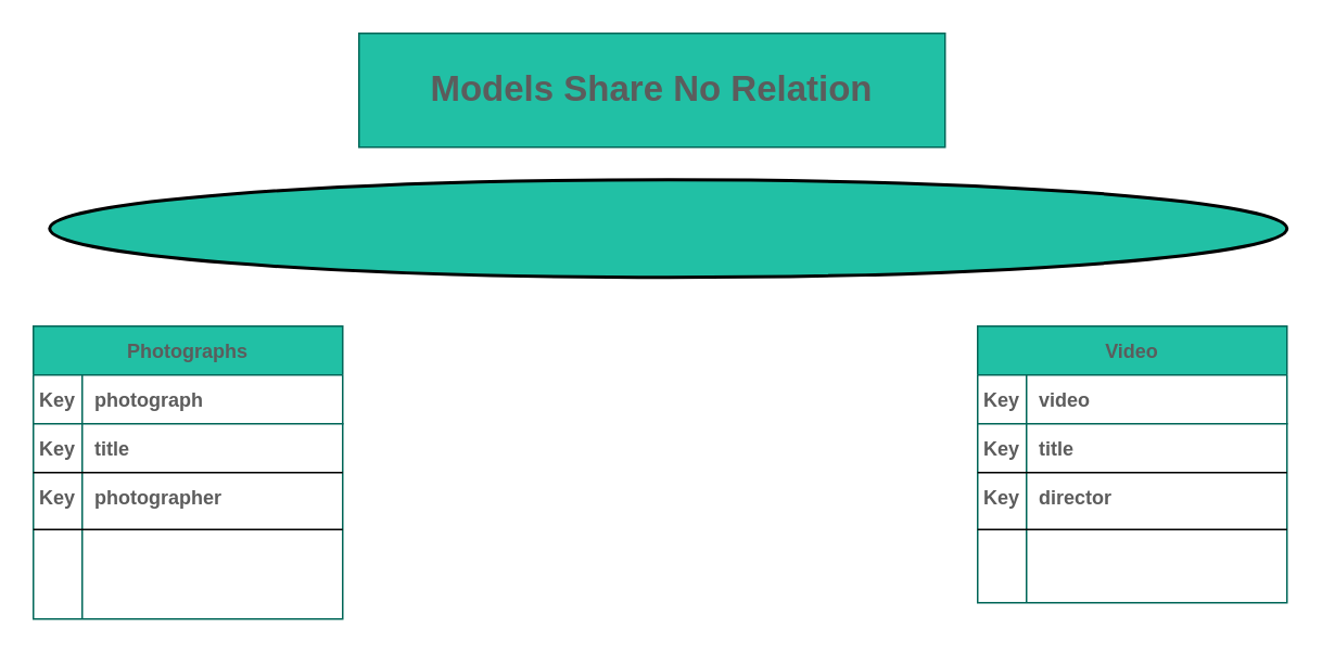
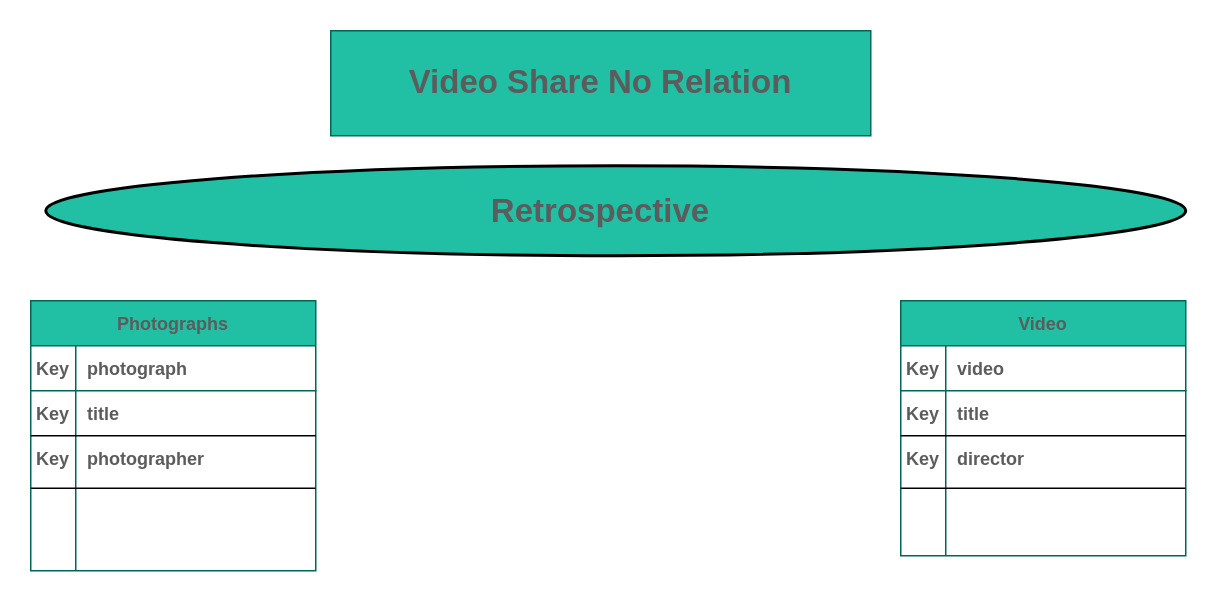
  <mxCell id="0" />
  <mxCell id="1" parent="0" />
  <mxCell id="2" value="Photographs" style="shape=table;startSize=30;container=1;collapsible=1;childLayout=tableLayout;fixedRows=1;rowLines=0;fontStyle=1;align=center;resizeLast=1;fillColor=#21C0A5;strokeColor=#006658;fontColor=#5C5C5C;" vertex="1" parent="1"><mxGeometry x="20" y="200" width="190" height="180" as="geometry" /></mxCell>
  <mxCell id="3" value="" style="shape=tableRow;horizontal=0;startSize=0;swimlaneHead=0;swimlaneBody=0;fillColor=none;collapsible=0;dropTarget=0;points=[[0,0.5],[1,0.5]];portConstraint=eastwest;top=0;left=0;right=0;bottom=1;strokeColor=#006658;fontColor=#5C5C5C;" vertex="1" parent="2"><mxGeometry y="30" width="190" height="30" as="geometry" /></mxCell>
  <mxCell id="4" value="Key" style="shape=partialRectangle;connectable=0;fillColor=none;top=0;left=0;bottom=0;right=0;fontStyle=1;overflow=hidden;strokeColor=#006658;fontColor=#5C5C5C;" vertex="1" parent="3"><mxGeometry width="30" height="30" as="geometry"><mxRectangle width="30" height="30" as="alternateBounds" /></mxGeometry></mxCell>
  <mxCell id="5" value="photograph" style="shape=partialRectangle;connectable=0;fillColor=none;top=0;left=0;bottom=0;right=0;align=left;spacingLeft=6;fontStyle=1;overflow=hidden;strokeColor=#006658;fontColor=#5C5C5C;" vertex="1" parent="3"><mxGeometry x="30" width="160" height="30" as="geometry"><mxRectangle width="160" height="30" as="alternateBounds" /></mxGeometry></mxCell>
  <mxCell id="6" value="" style="shape=tableRow;horizontal=0;startSize=0;swimlaneHead=0;swimlaneBody=0;fillColor=none;collapsible=0;dropTarget=0;points=[[0,0.5],[1,0.5]];portConstraint=eastwest;top=0;left=0;right=0;bottom=0;strokeColor=#006658;fontColor=#5C5C5C;" vertex="1" parent="2"><mxGeometry y="60" width="190" height="30" as="geometry" /></mxCell>
  <mxCell id="7" value="Key" style="shape=partialRectangle;connectable=0;fillColor=none;top=0;left=0;bottom=0;right=0;editable=1;overflow=hidden;fontStyle=1;strokeColor=#006658;fontColor=#5C5C5C;" vertex="1" parent="6"><mxGeometry width="30" height="30" as="geometry"><mxRectangle width="30" height="30" as="alternateBounds" /></mxGeometry></mxCell>
  <mxCell id="8" value="title" style="shape=partialRectangle;connectable=0;fillColor=none;top=0;left=0;bottom=0;right=0;align=left;spacingLeft=6;overflow=hidden;fontStyle=1;strokeColor=#006658;fontColor=#5C5C5C;" vertex="1" parent="6"><mxGeometry x="30" width="160" height="30" as="geometry"><mxRectangle width="160" height="30" as="alternateBounds" /></mxGeometry></mxCell>
  <mxCell id="9" value="" style="shape=tableRow;horizontal=0;startSize=0;swimlaneHead=0;swimlaneBody=0;fillColor=none;collapsible=0;dropTarget=0;points=[[0,0.5],[1,0.5]];portConstraint=eastwest;top=0;left=0;right=0;bottom=0;strokeColor=#006658;fontColor=#5C5C5C;" vertex="1" parent="2"><mxGeometry y="90" width="190" height="30" as="geometry" /></mxCell>
  <mxCell id="10" value="Key" style="shape=partialRectangle;connectable=0;fillColor=none;top=0;left=0;bottom=0;right=0;editable=1;overflow=hidden;fontStyle=1;strokeColor=#006658;fontColor=#5C5C5C;" vertex="1" parent="9"><mxGeometry width="30" height="30" as="geometry"><mxRectangle width="30" height="30" as="alternateBounds" /></mxGeometry></mxCell>
  <mxCell id="11" value="photographer" style="shape=partialRectangle;connectable=0;fillColor=none;top=0;left=0;bottom=0;right=0;align=left;spacingLeft=6;overflow=hidden;fontStyle=1;strokeColor=#006658;fontColor=#5C5C5C;" vertex="1" parent="9"><mxGeometry x="30" width="160" height="30" as="geometry"><mxRectangle width="160" height="30" as="alternateBounds" /></mxGeometry></mxCell>
  <mxCell id="12" value="" style="shape=tableRow;horizontal=0;startSize=0;swimlaneHead=0;swimlaneBody=0;fillColor=none;collapsible=0;dropTarget=0;points=[[0,0.5],[1,0.5]];portConstraint=eastwest;top=0;left=0;right=0;bottom=0;strokeColor=#006658;fontColor=#5C5C5C;" vertex="1" parent="2"><mxGeometry y="120" width="190" height="30" as="geometry" /></mxCell>
  <mxCell id="13" value="" style="shape=partialRectangle;connectable=0;fillColor=none;top=0;left=0;bottom=0;right=0;editable=1;overflow=hidden;strokeColor=#006658;fontColor=#5C5C5C;" vertex="1" parent="12"><mxGeometry width="30" height="30" as="geometry"><mxRectangle width="30" height="30" as="alternateBounds" /></mxGeometry></mxCell>
  <mxCell id="14" value="" style="shape=partialRectangle;connectable=0;fillColor=none;top=0;left=0;bottom=0;right=0;align=left;spacingLeft=6;overflow=hidden;strokeColor=#006658;fontColor=#5C5C5C;" vertex="1" parent="12"><mxGeometry x="30" width="160" height="30" as="geometry"><mxRectangle width="160" height="30" as="alternateBounds" /></mxGeometry></mxCell>
  <mxCell id="15" value="" style="shape=tableRow;horizontal=0;startSize=0;swimlaneHead=0;swimlaneBody=0;fillColor=none;collapsible=0;dropTarget=0;points=[[0,0.5],[1,0.5]];portConstraint=eastwest;top=0;left=0;right=0;bottom=0;strokeColor=#006658;fontColor=#5C5C5C;" vertex="1" parent="2"><mxGeometry y="150" width="190" height="30" as="geometry" /></mxCell>
  <mxCell id="16" value="" style="shape=partialRectangle;connectable=0;fillColor=none;top=0;left=0;bottom=0;right=0;editable=1;overflow=hidden;strokeColor=#006658;fontColor=#5C5C5C;" vertex="1" parent="15"><mxGeometry width="30" height="30" as="geometry"><mxRectangle width="30" height="30" as="alternateBounds" /></mxGeometry></mxCell>
  <mxCell id="17" value="" style="shape=partialRectangle;connectable=0;fillColor=none;top=0;left=0;bottom=0;right=0;align=left;spacingLeft=6;overflow=hidden;strokeColor=#006658;fontColor=#5C5C5C;" vertex="1" parent="15"><mxGeometry x="30" width="160" height="30" as="geometry"><mxRectangle width="160" height="30" as="alternateBounds" /></mxGeometry></mxCell>
  <mxCell id="18" value="Video" style="shape=table;startSize=30;container=1;collapsible=1;childLayout=tableLayout;fixedRows=1;rowLines=0;fontStyle=1;align=center;resizeLast=1;separatorColor=none;fillColor=#21C0A5;strokeColor=#006658;fontColor=#5C5C5C;" vertex="1" parent="1"><mxGeometry x="600" y="200" width="190" height="170" as="geometry" /></mxCell>
  <mxCell id="19" value="" style="shape=tableRow;horizontal=0;startSize=0;swimlaneHead=0;swimlaneBody=0;fillColor=none;collapsible=0;dropTarget=0;points=[[0,0.5],[1,0.5]];portConstraint=eastwest;top=0;left=0;right=0;bottom=1;strokeColor=#006658;fontColor=#5C5C5C;" vertex="1" parent="18"><mxGeometry y="30" width="190" height="30" as="geometry" /></mxCell>
  <mxCell id="20" value="Key" style="shape=partialRectangle;connectable=0;fillColor=none;top=0;left=0;bottom=0;right=0;fontStyle=1;overflow=hidden;strokeColor=#006658;fontColor=#5C5C5C;" vertex="1" parent="19"><mxGeometry width="30" height="30" as="geometry"><mxRectangle width="30" height="30" as="alternateBounds" /></mxGeometry></mxCell>
  <mxCell id="21" value="video" style="shape=partialRectangle;connectable=0;fillColor=none;top=0;left=0;bottom=0;right=0;align=left;spacingLeft=6;fontStyle=1;overflow=hidden;strokeColor=#006658;fontColor=#5C5C5C;" vertex="1" parent="19"><mxGeometry x="30" width="160" height="30" as="geometry"><mxRectangle width="160" height="30" as="alternateBounds" /></mxGeometry></mxCell>
  <mxCell id="22" value="" style="shape=tableRow;horizontal=0;startSize=0;swimlaneHead=0;swimlaneBody=0;fillColor=none;collapsible=0;dropTarget=0;points=[[0,0.5],[1,0.5]];portConstraint=eastwest;top=0;left=0;right=0;bottom=0;strokeColor=#006658;fontColor=#5C5C5C;" vertex="1" parent="18"><mxGeometry y="60" width="190" height="30" as="geometry" /></mxCell>
  <mxCell id="23" value="Key" style="shape=partialRectangle;connectable=0;fillColor=none;top=0;left=0;bottom=0;right=0;editable=1;overflow=hidden;fontStyle=1;strokeColor=#006658;fontColor=#5C5C5C;" vertex="1" parent="22"><mxGeometry width="30" height="30" as="geometry"><mxRectangle width="30" height="30" as="alternateBounds" /></mxGeometry></mxCell>
  <mxCell id="24" value="title" style="shape=partialRectangle;connectable=0;fillColor=none;top=0;left=0;bottom=0;right=0;align=left;spacingLeft=6;overflow=hidden;fontStyle=1;strokeColor=#006658;fontColor=#5C5C5C;" vertex="1" parent="22"><mxGeometry x="30" width="160" height="30" as="geometry"><mxRectangle width="160" height="30" as="alternateBounds" /></mxGeometry></mxCell>
  <mxCell id="25" value="" style="shape=tableRow;horizontal=0;startSize=0;swimlaneHead=0;swimlaneBody=0;fillColor=none;collapsible=0;dropTarget=0;points=[[0,0.5],[1,0.5]];portConstraint=eastwest;top=0;left=0;right=0;bottom=0;strokeColor=#006658;fontColor=#5C5C5C;" vertex="1" parent="18"><mxGeometry y="90" width="190" height="30" as="geometry" /></mxCell>
  <mxCell id="26" value="Key" style="shape=partialRectangle;connectable=0;fillColor=none;top=0;left=0;bottom=0;right=0;editable=1;overflow=hidden;fontStyle=1;strokeColor=#006658;fontColor=#5C5C5C;" vertex="1" parent="25"><mxGeometry width="30" height="30" as="geometry"><mxRectangle width="30" height="30" as="alternateBounds" /></mxGeometry></mxCell>
  <mxCell id="27" value="director" style="shape=partialRectangle;connectable=0;fillColor=none;top=0;left=0;bottom=0;right=0;align=left;spacingLeft=6;overflow=hidden;fontStyle=1;strokeColor=#006658;fontColor=#5C5C5C;" vertex="1" parent="25"><mxGeometry x="30" width="160" height="30" as="geometry"><mxRectangle width="160" height="30" as="alternateBounds" /></mxGeometry></mxCell>
  <mxCell id="28" value="" style="shape=tableRow;horizontal=0;startSize=0;swimlaneHead=0;swimlaneBody=0;fillColor=none;collapsible=0;dropTarget=0;points=[[0,0.5],[1,0.5]];portConstraint=eastwest;top=0;left=0;right=0;bottom=0;strokeColor=#006658;fontColor=#5C5C5C;" vertex="1" parent="18"><mxGeometry y="120" width="190" height="30" as="geometry" /></mxCell>
  <mxCell id="29" value="" style="shape=partialRectangle;connectable=0;fillColor=none;top=0;left=0;bottom=0;right=0;editable=1;overflow=hidden;strokeColor=#006658;fontColor=#5C5C5C;" vertex="1" parent="28"><mxGeometry width="30" height="30" as="geometry"><mxRectangle width="30" height="30" as="alternateBounds" /></mxGeometry></mxCell>
  <mxCell id="30" value="" style="shape=partialRectangle;connectable=0;fillColor=none;top=0;left=0;bottom=0;right=0;align=left;spacingLeft=6;overflow=hidden;strokeColor=#006658;fontColor=#5C5C5C;" vertex="1" parent="28"><mxGeometry x="30" width="160" height="30" as="geometry"><mxRectangle width="160" height="30" as="alternateBounds" /></mxGeometry></mxCell>
  <mxCell id="31" value="" style="shape=tableRow;horizontal=0;startSize=0;swimlaneHead=0;swimlaneBody=0;fillColor=none;collapsible=0;dropTarget=0;points=[[0,0.5],[1,0.5]];portConstraint=eastwest;top=0;left=0;right=0;bottom=0;strokeColor=#006658;fontColor=#5C5C5C;" vertex="1" parent="18"><mxGeometry y="150" width="190" height="20" as="geometry" /></mxCell>
  <mxCell id="32" value="" style="shape=partialRectangle;connectable=0;fillColor=none;top=0;left=0;bottom=0;right=0;editable=1;overflow=hidden;strokeColor=#006658;fontColor=#5C5C5C;" vertex="1" parent="31"><mxGeometry width="30" height="20" as="geometry"><mxRectangle width="30" height="20" as="alternateBounds" /></mxGeometry></mxCell>
  <mxCell id="33" value="" style="shape=partialRectangle;connectable=0;fillColor=none;top=0;left=0;bottom=0;right=0;align=left;spacingLeft=6;overflow=hidden;strokeColor=#006658;fontColor=#5C5C5C;" vertex="1" parent="31"><mxGeometry x="30" width="160" height="20" as="geometry"><mxRectangle width="160" height="20" as="alternateBounds" /></mxGeometry></mxCell>
  <mxCell id="34" value="" style="line;strokeWidth=1;rotatable=0;dashed=0;labelPosition=right;align=left;verticalAlign=middle;spacingTop=0;spacingLeft=6;points=[];portConstraint=eastwest;rounded=0;sketch=0;fontColor=#5C5C5C;fillColor=#21C0A5;" vertex="1" parent="1"><mxGeometry x="20" y="285" width="190" height="10" as="geometry" /></mxCell>
  <mxCell id="35" value="" style="line;strokeWidth=1;rotatable=0;dashed=0;labelPosition=right;align=left;verticalAlign=middle;spacingTop=0;spacingLeft=6;points=[];portConstraint=eastwest;rounded=0;sketch=0;fontColor=#5C5C5C;fillColor=#21C0A5;" vertex="1" parent="1"><mxGeometry x="20" y="320" width="190" height="10" as="geometry" /></mxCell>
  <mxCell id="36" value="" style="line;strokeWidth=1;rotatable=0;dashed=0;labelPosition=right;align=left;verticalAlign=middle;spacingTop=0;spacingLeft=6;points=[];portConstraint=eastwest;rounded=0;sketch=0;fontColor=#5C5C5C;fillColor=#21C0A5;" vertex="1" parent="1"><mxGeometry x="600" y="320" width="190" height="10" as="geometry" /></mxCell>
  <mxCell id="37" value="" style="line;strokeWidth=1;rotatable=0;dashed=0;labelPosition=right;align=left;verticalAlign=middle;spacingTop=0;spacingLeft=6;points=[];portConstraint=eastwest;rounded=0;sketch=0;fontColor=#5C5C5C;fillColor=#21C0A5;" vertex="1" parent="1"><mxGeometry x="600" y="285" width="190" height="10" as="geometry" /></mxCell>
- <mxCell id="38" value="&lt;b&gt;&lt;font style=&quot;font-size: 22px&quot;&gt;Models Share No Relation&lt;/font&gt;&lt;/b&gt;" style="html=1;whiteSpace=wrap;container=1;recursiveResize=0;collapsible=0;rounded=0;sketch=0;fontColor=#5C5C5C;strokeColor=#006658;fillColor=#21C0A5;" vertex="1" parent="1"><mxGeometry x="220" y="20" width="360" height="70" as="geometry" /></mxCell>
+ <mxCell id="38" value="&lt;b&gt;&lt;font style=&quot;font-size: 22px&quot;&gt;Video Share No Relation&lt;/font&gt;&lt;/b&gt;" style="html=1;whiteSpace=wrap;container=1;recursiveResize=0;collapsible=0;rounded=0;sketch=0;fontColor=#5C5C5C;strokeColor=#006658;fillColor=#21C0A5;" vertex="1" parent="1"><mxGeometry x="220" y="20" width="360" height="70" as="geometry" /></mxCell>
  <mxCell id="39" value="" style="strokeWidth=2;html=1;shape=mxgraph.flowchart.start_1;whiteSpace=wrap;rounded=0;sketch=0;fontSize=22;fontColor=#5C5C5C;fillColor=#21C0A5;" vertex="1" parent="1"><mxGeometry x="30" y="110" width="760" height="60" as="geometry" /></mxCell>
+ <mxCell id="40" value="Retrospective" style="text;strokeColor=none;fillColor=none;align=center;verticalAlign=top;spacingLeft=4;spacingRight=4;overflow=hidden;rotatable=0;points=[[0,0.5],[1,0.5]];portConstraint=eastwest;rounded=0;sketch=0;fontSize=22;fontColor=#5C5C5C;fontStyle=1" vertex="1" parent="1"><mxGeometry x="260" y="120" width="280" height="26" as="geometry" /></mxCell>
